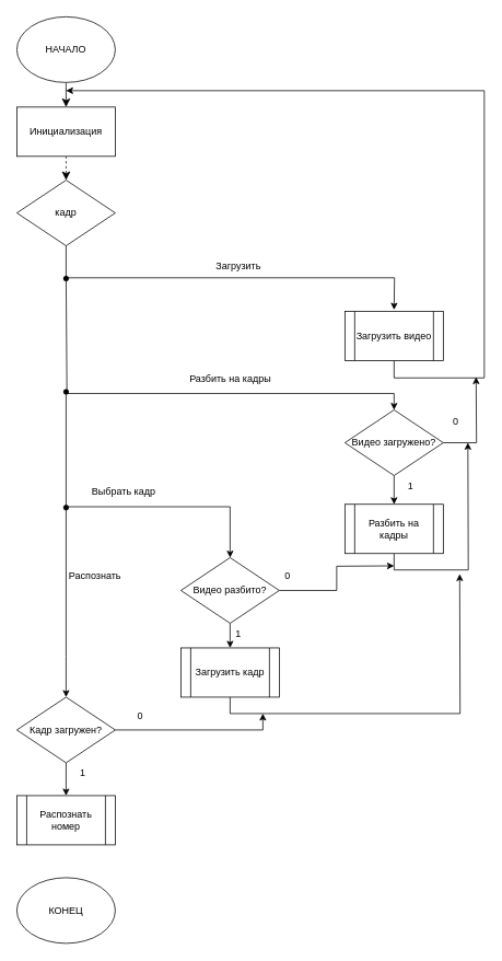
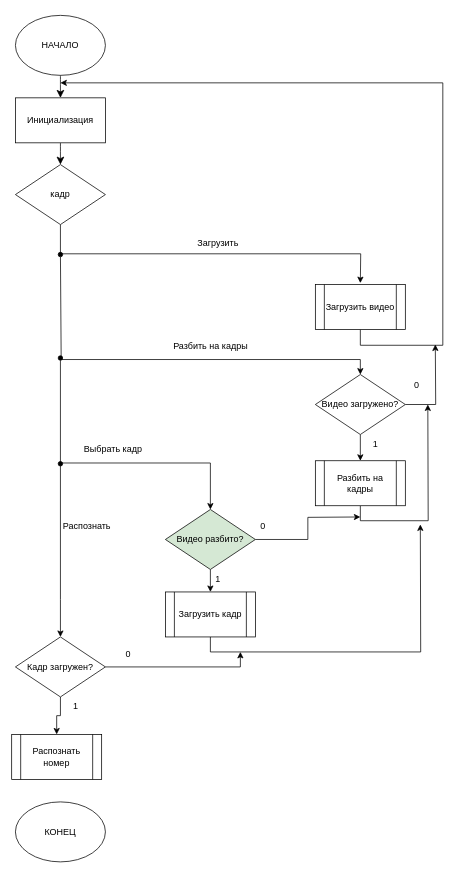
  <mxCell id="0" />
  <mxCell id="1" parent="0" />
  <mxCell id="2" style="edgeStyle=none;curved=1;rounded=0;orthogonalLoop=1;jettySize=auto;html=1;exitX=0.5;exitY=1;exitDx=0;exitDy=0;entryX=0.5;entryY=0;entryDx=0;entryDy=0;fontSize=12;startSize=8;endSize=8;" edge="1" parent="1" source="3" target="37"><mxGeometry relative="1" as="geometry" /></mxCell>
  <mxCell id="3" value="НАЧАЛО" style="ellipse;whiteSpace=wrap;html=1;" parent="1" vertex="1"><mxGeometry x="20" y="20" width="120" height="80" as="geometry" /></mxCell>
  <mxCell id="4" style="edgeStyle=orthogonalEdgeStyle;rounded=0;orthogonalLoop=1;jettySize=auto;html=1;exitX=0.5;exitY=1;exitDx=0;exitDy=0;entryX=0.5;entryY=0;entryDx=0;entryDy=0;" parent="1" source="5" edge="1"><mxGeometry relative="1" as="geometry"><mxPoint x="480" y="377" as="targetPoint" /></mxGeometry></mxCell>
  <mxCell id="5" value="кадр" style="rhombus;whiteSpace=wrap;html=1;" parent="1" vertex="1"><mxGeometry x="20" y="219" width="120" height="80" as="geometry" /></mxCell>
  <mxCell id="6" value="Загрузить" style="text;html=1;align=center;verticalAlign=middle;resizable=0;points=[];autosize=1;strokeColor=none;fillColor=none;" parent="1" vertex="1"><mxGeometry x="250" y="309" width="80" height="30" as="geometry" /></mxCell>
  <mxCell id="7" style="edgeStyle=orthogonalEdgeStyle;rounded=0;orthogonalLoop=1;jettySize=auto;html=1;exitX=0.5;exitY=1;exitDx=0;exitDy=0;" parent="1" source="8" edge="1"><mxGeometry relative="1" as="geometry"><mxPoint x="80" y="110" as="targetPoint" /><Array as="points"><mxPoint x="480" y="460" /><mxPoint x="590" y="460" /><mxPoint x="590" y="110" /></Array></mxGeometry></mxCell>
  <mxCell id="8" value="Загрузить видео" style="shape=process;whiteSpace=wrap;html=1;backgroundOutline=1;" parent="1" vertex="1"><mxGeometry x="420" y="379" width="120" height="60" as="geometry" /></mxCell>
  <mxCell id="9" style="edgeStyle=orthogonalEdgeStyle;rounded=0;orthogonalLoop=1;jettySize=auto;html=1;exitX=0.5;exitY=0;exitDx=0;exitDy=0;startArrow=classic;startFill=1;endArrow=oval;endFill=1;" parent="1" source="12" edge="1"><mxGeometry relative="1" as="geometry"><mxPoint x="80" y="339" as="targetPoint" /><Array as="points"><mxPoint x="480" y="479" /><mxPoint x="81" y="479" /></Array></mxGeometry></mxCell>
  <mxCell id="10" style="edgeStyle=orthogonalEdgeStyle;rounded=0;orthogonalLoop=1;jettySize=auto;html=1;exitX=1;exitY=0.5;exitDx=0;exitDy=0;" parent="1" source="12" edge="1"><mxGeometry relative="1" as="geometry"><mxPoint x="580" y="459" as="targetPoint" /></mxGeometry></mxCell>
  <mxCell id="11" style="edgeStyle=orthogonalEdgeStyle;rounded=0;orthogonalLoop=1;jettySize=auto;html=1;exitX=0.5;exitY=1;exitDx=0;exitDy=0;entryX=0.5;entryY=0;entryDx=0;entryDy=0;" parent="1" source="12" target="15" edge="1"><mxGeometry relative="1" as="geometry" /></mxCell>
  <mxCell id="12" value="Видео загружено?" style="rhombus;whiteSpace=wrap;html=1;" parent="1" vertex="1"><mxGeometry x="420" y="499" width="120" height="80" as="geometry" /></mxCell>
  <mxCell id="13" value="0" style="text;html=1;align=center;verticalAlign=middle;resizable=0;points=[];autosize=1;strokeColor=none;fillColor=none;" parent="1" vertex="1"><mxGeometry x="540" y="499" width="30" height="30" as="geometry" /></mxCell>
  <mxCell id="14" style="edgeStyle=orthogonalEdgeStyle;rounded=0;orthogonalLoop=1;jettySize=auto;html=1;exitX=0.5;exitY=1;exitDx=0;exitDy=0;" parent="1" source="15" edge="1"><mxGeometry relative="1" as="geometry"><mxPoint x="570" y="539" as="targetPoint" /></mxGeometry></mxCell>
  <mxCell id="15" value="Разбить на кадры" style="shape=process;whiteSpace=wrap;html=1;backgroundOutline=1;" parent="1" vertex="1"><mxGeometry x="420" y="614" width="120" height="60" as="geometry" /></mxCell>
  <mxCell id="16" value="1" style="text;html=1;align=center;verticalAlign=middle;resizable=0;points=[];autosize=1;strokeColor=none;fillColor=none;" parent="1" vertex="1"><mxGeometry x="485" y="577" width="30" height="30" as="geometry" /></mxCell>
  <mxCell id="17" value="Разбить на кадры" style="text;html=1;align=center;verticalAlign=middle;resizable=0;points=[];autosize=1;strokeColor=none;fillColor=none;" parent="1" vertex="1"><mxGeometry x="220" y="447" width="120" height="30" as="geometry" /></mxCell>
  <mxCell id="18" style="edgeStyle=orthogonalEdgeStyle;rounded=0;orthogonalLoop=1;jettySize=auto;html=1;exitX=1;exitY=0.5;exitDx=0;exitDy=0;" parent="1" source="20" edge="1"><mxGeometry relative="1" as="geometry"><mxPoint x="480" y="689" as="targetPoint" /></mxGeometry></mxCell>
  <mxCell id="19" style="edgeStyle=orthogonalEdgeStyle;rounded=0;orthogonalLoop=1;jettySize=auto;html=1;exitX=0.5;exitY=1;exitDx=0;exitDy=0;entryX=0.5;entryY=0;entryDx=0;entryDy=0;" parent="1" source="20" target="25" edge="1"><mxGeometry relative="1" as="geometry" /></mxCell>
- <mxCell id="20" value="Видео разбито?" style="rhombus;whiteSpace=wrap;html=1;" parent="1" vertex="1"><mxGeometry x="220" y="679" width="120" height="80" as="geometry" /></mxCell>
+ <mxCell id="20" value="Видео разбито?" style="rhombus;whiteSpace=wrap;html=1;fillColor=#d5e8d4;" parent="1" vertex="1"><mxGeometry x="220" y="679" width="120" height="80" as="geometry" /></mxCell>
  <mxCell id="21" style="edgeStyle=orthogonalEdgeStyle;rounded=0;orthogonalLoop=1;jettySize=auto;html=1;exitX=0.5;exitY=0;exitDx=0;exitDy=0;startArrow=classic;startFill=1;endArrow=oval;endFill=1;" parent="1" source="20" edge="1"><mxGeometry relative="1" as="geometry"><mxPoint x="80" y="477" as="targetPoint" /><mxPoint x="480" y="637" as="sourcePoint" /><Array as="points"><mxPoint x="280" y="617" /><mxPoint x="80" y="617" /></Array></mxGeometry></mxCell>
  <mxCell id="22" value="Выбрать кадр" style="text;html=1;align=center;verticalAlign=middle;resizable=0;points=[];autosize=1;strokeColor=none;fillColor=none;" parent="1" vertex="1"><mxGeometry x="100" y="584" width="100" height="30" as="geometry" /></mxCell>
  <mxCell id="23" value="0" style="text;html=1;align=center;verticalAlign=middle;resizable=0;points=[];autosize=1;strokeColor=none;fillColor=none;" parent="1" vertex="1"><mxGeometry x="335" y="687" width="30" height="30" as="geometry" /></mxCell>
  <mxCell id="24" style="edgeStyle=orthogonalEdgeStyle;rounded=0;orthogonalLoop=1;jettySize=auto;html=1;exitX=0.5;exitY=1;exitDx=0;exitDy=0;" parent="1" source="25" edge="1"><mxGeometry relative="1" as="geometry"><mxPoint x="560" y="699" as="targetPoint" /></mxGeometry></mxCell>
  <mxCell id="25" value="Загрузить кадр" style="shape=process;whiteSpace=wrap;html=1;backgroundOutline=1;" parent="1" vertex="1"><mxGeometry x="220" y="789" width="120" height="60" as="geometry" /></mxCell>
  <mxCell id="26" value="1" style="text;html=1;align=center;verticalAlign=middle;resizable=0;points=[];autosize=1;strokeColor=none;fillColor=none;" parent="1" vertex="1"><mxGeometry x="275" y="757" width="30" height="30" as="geometry" /></mxCell>
  <mxCell id="27" style="edgeStyle=orthogonalEdgeStyle;rounded=0;orthogonalLoop=1;jettySize=auto;html=1;exitX=1;exitY=0.5;exitDx=0;exitDy=0;" parent="1" source="29" edge="1"><mxGeometry relative="1" as="geometry"><mxPoint x="320" y="869" as="targetPoint" /><Array as="points"><mxPoint x="320" y="889" /></Array></mxGeometry></mxCell>
  <mxCell id="28" style="edgeStyle=orthogonalEdgeStyle;rounded=0;orthogonalLoop=1;jettySize=auto;html=1;exitX=0.5;exitY=1;exitDx=0;exitDy=0;entryX=0.5;entryY=0;entryDx=0;entryDy=0;" parent="1" source="29" target="33" edge="1"><mxGeometry relative="1" as="geometry" /></mxCell>
  <mxCell id="29" value="Кадр загружен?" style="rhombus;whiteSpace=wrap;html=1;" parent="1" vertex="1"><mxGeometry x="20" y="849" width="120" height="80" as="geometry" /></mxCell>
  <mxCell id="30" style="edgeStyle=orthogonalEdgeStyle;rounded=0;orthogonalLoop=1;jettySize=auto;html=1;exitX=0.5;exitY=0;exitDx=0;exitDy=0;startArrow=classic;startFill=1;endArrow=oval;endFill=1;" parent="1" source="29" edge="1"><mxGeometry relative="1" as="geometry"><mxPoint x="80" y="618" as="targetPoint" /><mxPoint x="280" y="820" as="sourcePoint" /><Array as="points"><mxPoint x="80" y="799" /><mxPoint x="80" y="799" /></Array></mxGeometry></mxCell>
  <mxCell id="31" value="Распознать" style="text;html=1;align=center;verticalAlign=middle;resizable=0;points=[];autosize=1;strokeColor=none;fillColor=none;" parent="1" vertex="1"><mxGeometry x="70" y="687" width="90" height="30" as="geometry" /></mxCell>
  <mxCell id="32" value="0" style="text;html=1;align=center;verticalAlign=middle;resizable=0;points=[];autosize=1;strokeColor=none;fillColor=none;" parent="1" vertex="1"><mxGeometry x="155" y="857" width="30" height="30" as="geometry" /></mxCell>
- <mxCell id="33" value="Распознать номер" style="shape=process;whiteSpace=wrap;html=1;backgroundOutline=1;" parent="1" vertex="1"><mxGeometry x="20" y="969" width="120" height="60" as="geometry" /></mxCell>
+ <mxCell id="33" value="Распознать номер" style="shape=process;whiteSpace=wrap;html=1;backgroundOutline=1;" parent="1" vertex="1"><mxGeometry x="15" y="979" width="120" height="60" as="geometry" /></mxCell>
  <mxCell id="34" value="1" style="text;html=1;align=center;verticalAlign=middle;resizable=0;points=[];autosize=1;strokeColor=none;fillColor=none;" parent="1" vertex="1"><mxGeometry x="85" y="927" width="30" height="30" as="geometry" /></mxCell>
  <mxCell id="35" value="КОНЕЦ" style="ellipse;whiteSpace=wrap;html=1;" parent="1" vertex="1"><mxGeometry x="20" y="1069" width="120" height="80" as="geometry" /></mxCell>
- <mxCell id="36" style="edgeStyle=none;curved=1;rounded=0;orthogonalLoop=1;jettySize=auto;html=1;exitX=0.5;exitY=1;exitDx=0;exitDy=0;entryX=0.5;entryY=0;entryDx=0;entryDy=0;fontSize=12;startSize=8;endSize=8;dashed=1;" edge="1" parent="1" source="37" target="5"><mxGeometry relative="1" as="geometry" /></mxCell>
+ <mxCell id="36" style="edgeStyle=none;curved=1;rounded=0;orthogonalLoop=1;jettySize=auto;html=1;exitX=0.5;exitY=1;exitDx=0;exitDy=0;entryX=0.5;entryY=0;entryDx=0;entryDy=0;fontSize=12;startSize=8;endSize=8;" edge="1" parent="1" source="37" target="5"><mxGeometry relative="1" as="geometry" /></mxCell>
  <mxCell id="37" value="Инициализация" style="rounded=0;whiteSpace=wrap;html=1;" vertex="1" parent="1"><mxGeometry x="20" y="130" width="120" height="60" as="geometry" /></mxCell>
